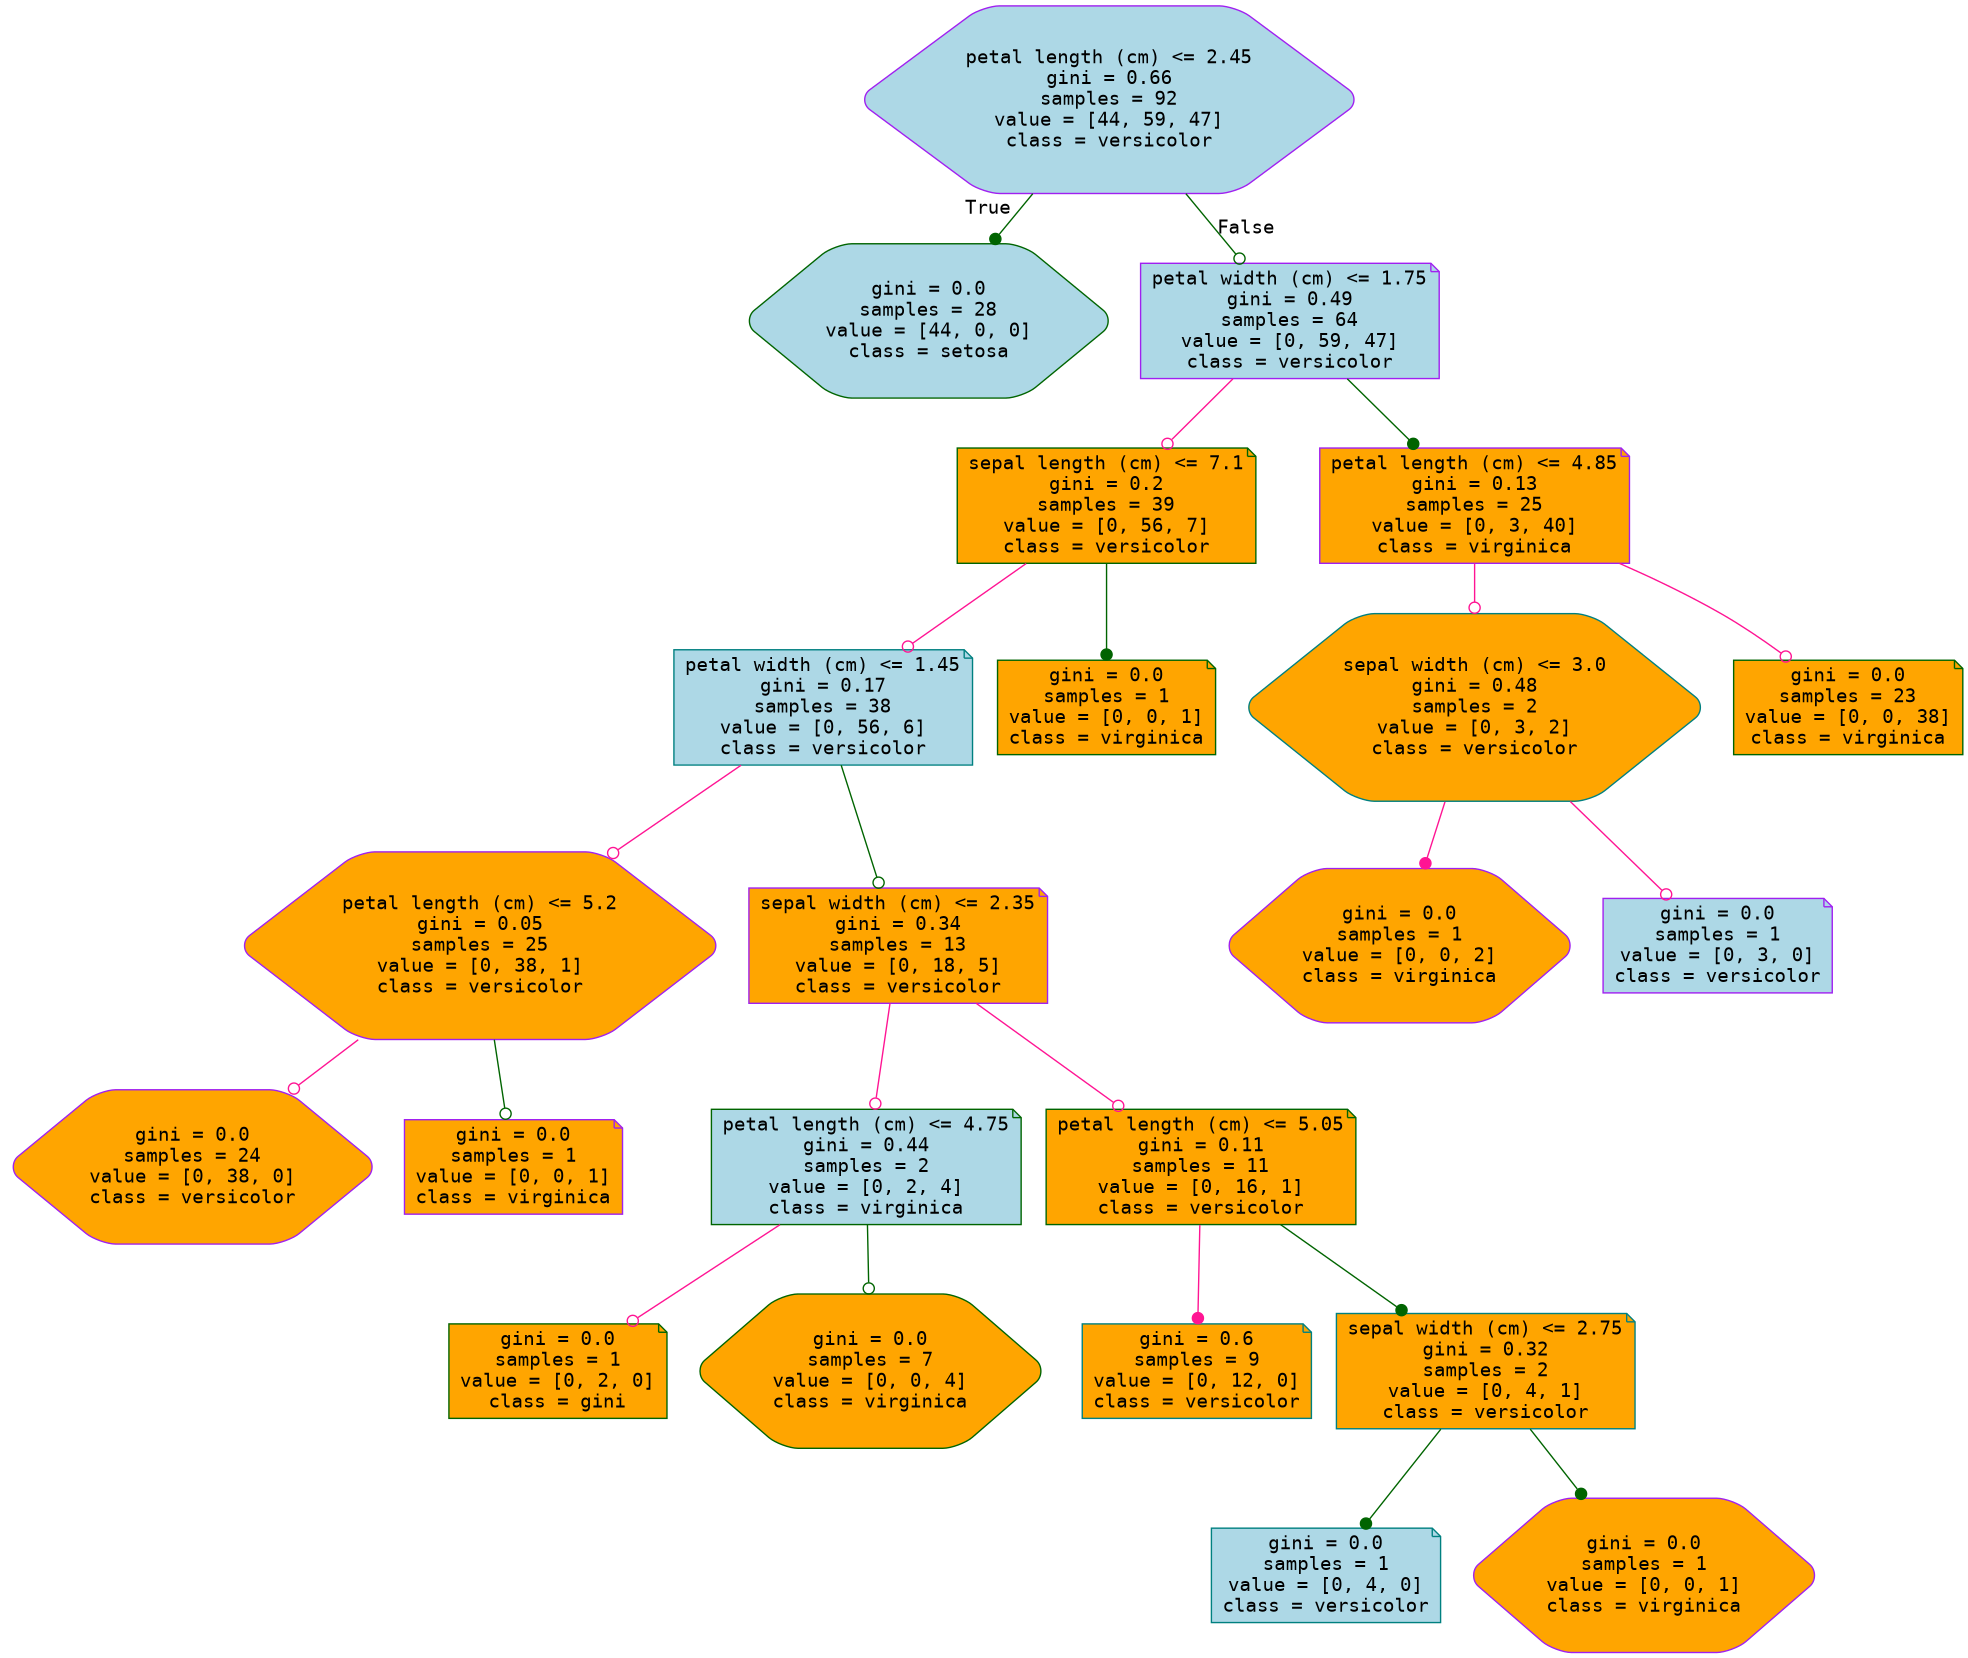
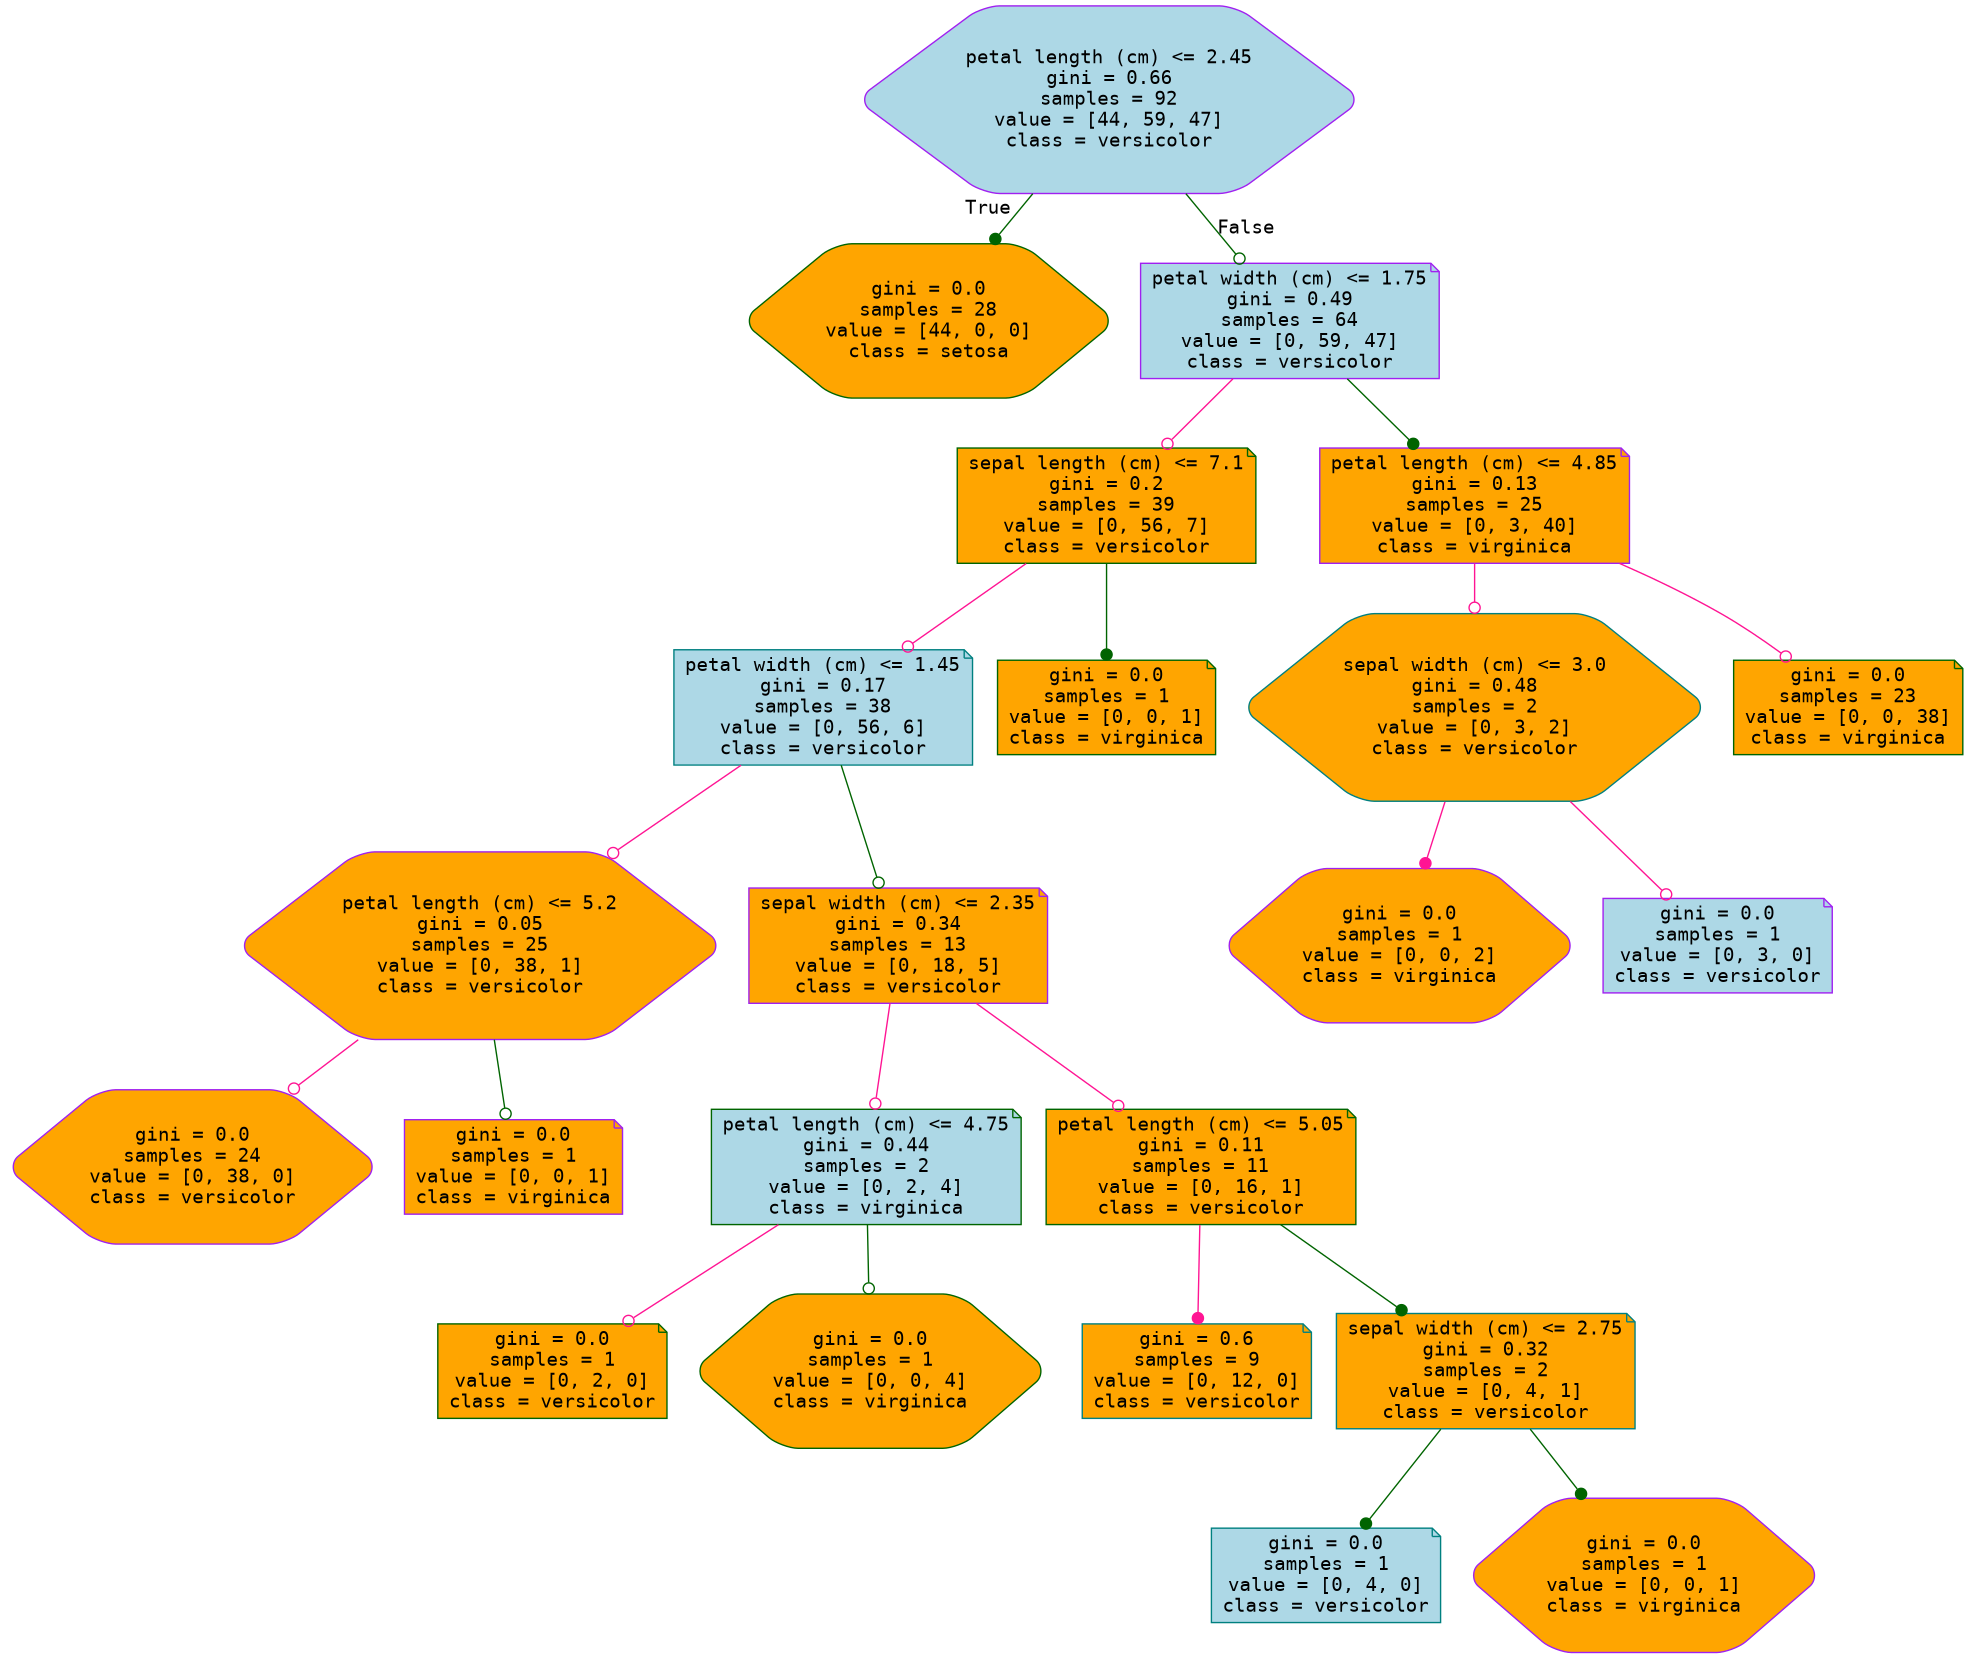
  digraph {
    fontname="DejaVu Sans Mono"
    node [color=purple fillcolor=orange fontname="DejaVu Sans Mono" shape=note style="filled, rounded"]
    edge [arrowhead=odot color=deeppink fontname="DejaVu Sans Mono"]
    n1 [fillcolor=lightblue label="petal length (cm) <= 2.45\ngini = 0.66\nsamples = 92\nvalue = [44, 59, 47]\nclass = versicolor" shape=hexagon]
-   n2 [color=darkgreen fillcolor=lightblue label="gini = 0.0\nsamples = 28\nvalue = [44, 0, 0]\nclass = setosa" shape=hexagon]
+   n2 [color=darkgreen label="gini = 0.0\nsamples = 28\nvalue = [44, 0, 0]\nclass = setosa" shape=hexagon]
    n3 [fillcolor=lightblue label="petal width (cm) <= 1.75\ngini = 0.49\nsamples = 64\nvalue = [0, 59, 47]\nclass = versicolor"]
    n4 [color=darkgreen label="sepal length (cm) <= 7.1\ngini = 0.2\nsamples = 39\nvalue = [0, 56, 7]\nclass = versicolor"]
    n5 [label="petal length (cm) <= 4.85\ngini = 0.13\nsamples = 25\nvalue = [0, 3, 40]\nclass = virginica"]
    n6 [color=teal fillcolor=lightblue label="petal width (cm) <= 1.45\ngini = 0.17\nsamples = 38\nvalue = [0, 56, 6]\nclass = versicolor"]
    n7 [color=darkgreen label="gini = 0.0\nsamples = 1\nvalue = [0, 0, 1]\nclass = virginica"]
    n8 [color=teal label="sepal width (cm) <= 3.0\ngini = 0.48\nsamples = 2\nvalue = [0, 3, 2]\nclass = versicolor" shape=hexagon]
    n9 [color=darkgreen label="gini = 0.0\nsamples = 23\nvalue = [0, 0, 38]\nclass = virginica"]
    n10 [label="petal length (cm) <= 5.2\ngini = 0.05\nsamples = 25\nvalue = [0, 38, 1]\nclass = versicolor" shape=hexagon]
    n11 [label="sepal width (cm) <= 2.35\ngini = 0.34\nsamples = 13\nvalue = [0, 18, 5]\nclass = versicolor"]
    n12 [label="gini = 0.0\nsamples = 24\nvalue = [0, 38, 0]\nclass = versicolor" shape=hexagon]
    n13 [label="gini = 0.0\nsamples = 1\nvalue = [0, 0, 1]\nclass = virginica"]
    n14 [color=darkgreen fillcolor=lightblue label="petal length (cm) <= 4.75\ngini = 0.44\nsamples = 2\nvalue = [0, 2, 4]\nclass = virginica"]
    n15 [color=darkgreen label="petal length (cm) <= 5.05\ngini = 0.11\nsamples = 11\nvalue = [0, 16, 1]\nclass = versicolor"]
-   n16 [color=darkgreen label="gini = 0.0\nsamples = 1\nvalue = [0, 2, 0]\nclass = gini"]
-   n17 [color=darkgreen label="gini = 0.0\nsamples = 7\nvalue = [0, 0, 4]\nclass = virginica" shape=hexagon]
+   n16 [color=darkgreen label="gini = 0.0\nsamples = 1\nvalue = [0, 2, 0]\nclass = versicolor"]
+   n17 [color=darkgreen label="gini = 0.0\nsamples = 1\nvalue = [0, 0, 4]\nclass = virginica" shape=hexagon]
    n18 [color=teal label="gini = 0.6\nsamples = 9\nvalue = [0, 12, 0]\nclass = versicolor"]
    n19 [color=teal label="sepal width (cm) <= 2.75\ngini = 0.32\nsamples = 2\nvalue = [0, 4, 1]\nclass = versicolor"]
    n20 [color=teal fillcolor=lightblue label="gini = 0.0\nsamples = 1\nvalue = [0, 4, 0]\nclass = versicolor"]
    n21 [label="gini = 0.0\nsamples = 1\nvalue = [0, 0, 1]\nclass = virginica" shape=hexagon]
    n22 [label="gini = 0.0\nsamples = 1\nvalue = [0, 0, 2]\nclass = virginica" shape=hexagon]
    n23 [fillcolor=lightblue label="gini = 0.0\nsamples = 1\nvalue = [0, 3, 0]\nclass = versicolor"]
    n1 -> n2 [arrowhead=dot color=darkgreen headlabel=True labelangle=45 labeldistance=2.5]
    n1 -> n3 [color=darkgreen headlabel=False labelangle=-45 labeldistance=2.5]
    n3 -> n4
    n3 -> n5 [arrowhead=dot color=darkgreen]
    n4 -> n6
    n4 -> n7 [arrowhead=dot color=darkgreen]
    n5 -> n8
    n5 -> n9
    n6 -> n10
    n6 -> n11 [color=darkgreen]
    n8 -> n22 [arrowhead=dot]
    n8 -> n23
    n10 -> n12
    n10 -> n13 [color=darkgreen]
    n11 -> n14
    n11 -> n15
    n14 -> n16
    n14 -> n17 [color=darkgreen]
    n15 -> n18 [arrowhead=dot]
    n15 -> n19 [arrowhead=dot color=darkgreen]
    n19 -> n20 [arrowhead=dot color=darkgreen]
    n19 -> n21 [arrowhead=dot color=darkgreen]
  }
